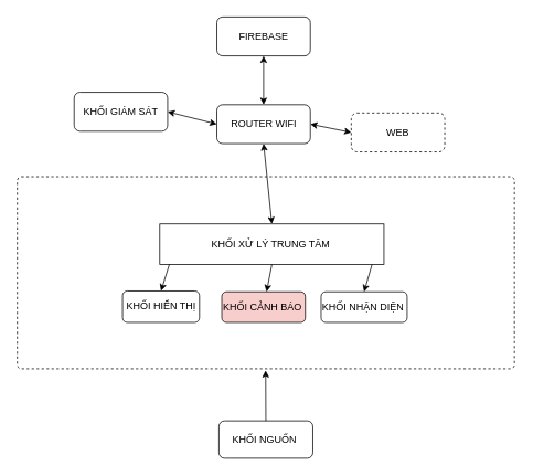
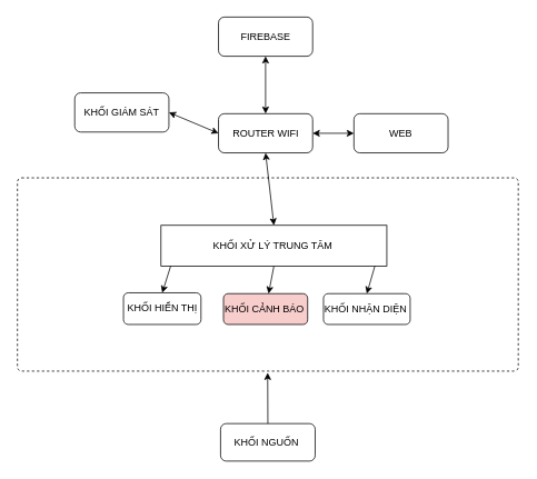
  <mxCell id="0" />
  <mxCell id="1" parent="0" />
  <mxCell id="2" value="" style="html=1;align=center;verticalAlign=middle;rounded=1;absoluteArcSize=1;arcSize=10;dashed=1;whiteSpace=wrap;" parent="1" vertex="1"><mxGeometry x="20.25" y="213" width="601" height="232" as="geometry" /></mxCell>
  <mxCell id="3" value="KHỐI XỬ LÝ TRUNG TÂM&amp;nbsp;" style="rounded=0;whiteSpace=wrap;html=1;" parent="1" vertex="1"><mxGeometry x="192.5" y="270" width="271" height="49" as="geometry" /></mxCell>
  <mxCell id="4" style="edgeStyle=orthogonalEdgeStyle;rounded=0;orthogonalLoop=1;jettySize=auto;html=1;exitX=0.5;exitY=1;exitDx=0;exitDy=0;" parent="1" source="3" target="3" edge="1"><mxGeometry relative="1" as="geometry" /></mxCell>
  <mxCell id="5" value="KHỐI HIỂN THỊ" style="rounded=1;whiteSpace=wrap;html=1;" parent="1" vertex="1"><mxGeometry x="147.5" y="351" width="93" height="38" as="geometry" /></mxCell>
  <mxCell id="6" value="" style="endArrow=classic;html=1;rounded=0;exitX=0.043;exitY=0.996;exitDx=0;exitDy=0;exitPerimeter=0;entryX=0.5;entryY=0;entryDx=0;entryDy=0;" parent="1" source="3" target="5" edge="1"><mxGeometry width="50" height="50" relative="1" as="geometry"><mxPoint x="295.5" y="427" as="sourcePoint" /><mxPoint x="345.5" y="377" as="targetPoint" /></mxGeometry></mxCell>
  <mxCell id="7" value="KHỐI CẢNH BÁO&amp;nbsp;" style="rounded=1;whiteSpace=wrap;html=1;fillColor=#f8cecc;" parent="1" vertex="1"><mxGeometry x="267.5" y="352" width="101" height="37" as="geometry" /></mxCell>
  <mxCell id="8" value="" style="endArrow=classic;html=1;rounded=0;exitX=0.5;exitY=1;exitDx=0;exitDy=0;" parent="1" source="3" target="7" edge="1"><mxGeometry width="50" height="50" relative="1" as="geometry"><mxPoint x="295.5" y="427" as="sourcePoint" /><mxPoint x="345.5" y="377" as="targetPoint" /></mxGeometry></mxCell>
  <mxCell id="9" value="KHỐI NHẬN DIỆN&amp;nbsp;" style="rounded=1;whiteSpace=wrap;html=1;" parent="1" vertex="1"><mxGeometry x="387.5" y="352" width="104" height="37" as="geometry" /></mxCell>
  <mxCell id="10" value="" style="endArrow=classic;html=1;rounded=0;exitX=0.947;exitY=0.996;exitDx=0;exitDy=0;exitPerimeter=0;entryX=0.5;entryY=0;entryDx=0;entryDy=0;" parent="1" source="3" target="9" edge="1"><mxGeometry width="50" height="50" relative="1" as="geometry"><mxPoint x="295.5" y="427" as="sourcePoint" /><mxPoint x="345.5" y="377" as="targetPoint" /></mxGeometry></mxCell>
  <mxCell id="11" value="KHỐI NGUỐN&amp;nbsp;" style="rounded=1;whiteSpace=wrap;html=1;" parent="1" vertex="1"><mxGeometry x="264" y="508" width="113.5" height="45" as="geometry" /></mxCell>
  <mxCell id="12" value="" style="endArrow=classic;html=1;rounded=0;exitX=0.5;exitY=0;exitDx=0;exitDy=0;" parent="1" source="11" edge="1"><mxGeometry width="50" height="50" relative="1" as="geometry"><mxPoint x="208" y="397" as="sourcePoint" /><mxPoint x="320.5" y="447" as="targetPoint" /></mxGeometry></mxCell>
- <mxCell id="13" value="ROUTER WIFI" style="rounded=1;whiteSpace=wrap;html=1;" parent="1" vertex="1"><mxGeometry x="261.5" y="126" width="113" height="47" as="geometry" /></mxCell>
+ <mxCell id="13" value="ROUTER WIFI" style="rounded=1;whiteSpace=wrap;html=1;" parent="1" vertex="1"><mxGeometry x="261.5" y="136" width="113" height="47" as="geometry" /></mxCell>
  <mxCell id="14" value="" style="endArrow=classic;startArrow=classic;html=1;rounded=0;entryX=0.5;entryY=1;entryDx=0;entryDy=0;exitX=0.5;exitY=0;exitDx=0;exitDy=0;" parent="1" source="3" target="13" edge="1"><mxGeometry width="50" height="50" relative="1" as="geometry"><mxPoint x="290" y="288" as="sourcePoint" /><mxPoint x="340" y="238" as="targetPoint" /></mxGeometry></mxCell>
- <mxCell id="15" value="WEB" style="rounded=1;whiteSpace=wrap;html=1;dashed=1;" parent="1" vertex="1"><mxGeometry x="424" y="136" width="113" height="47" as="geometry" /></mxCell>
+ <mxCell id="15" value="WEB" style="rounded=1;whiteSpace=wrap;html=1;" parent="1" vertex="1"><mxGeometry x="424" y="136" width="113" height="47" as="geometry" /></mxCell>
  <mxCell id="16" value="FIREBASE" style="rounded=1;whiteSpace=wrap;html=1;" parent="1" vertex="1"><mxGeometry x="261.5" y="20" width="113" height="47" as="geometry" /></mxCell>
  <mxCell id="17" value="KHỐI GIÁM SÁT" style="rounded=1;whiteSpace=wrap;html=1;" parent="1" vertex="1"><mxGeometry x="89" y="111" width="113" height="47" as="geometry" /></mxCell>
  <mxCell id="18" value="" style="endArrow=classic;startArrow=classic;html=1;rounded=0;entryX=0;entryY=0.5;entryDx=0;entryDy=0;exitX=1;exitY=0.5;exitDx=0;exitDy=0;" parent="1" source="17" target="13" edge="1"><mxGeometry width="50" height="50" relative="1" as="geometry"><mxPoint x="187" y="280" as="sourcePoint" /><mxPoint x="237" y="230" as="targetPoint" /></mxGeometry></mxCell>
  <mxCell id="19" value="" style="endArrow=classic;startArrow=classic;html=1;rounded=0;entryX=0.5;entryY=1;entryDx=0;entryDy=0;exitX=0.5;exitY=0;exitDx=0;exitDy=0;" parent="1" source="13" target="16" edge="1"><mxGeometry width="50" height="50" relative="1" as="geometry"><mxPoint x="187" y="280" as="sourcePoint" /><mxPoint x="237" y="230" as="targetPoint" /></mxGeometry></mxCell>
  <mxCell id="20" value="" style="endArrow=classic;startArrow=classic;html=1;rounded=0;entryX=0;entryY=0.5;entryDx=0;entryDy=0;exitX=1;exitY=0.5;exitDx=0;exitDy=0;" parent="1" source="13" target="15" edge="1"><mxGeometry width="50" height="50" relative="1" as="geometry"><mxPoint x="262" y="199" as="sourcePoint" /><mxPoint x="312" y="149" as="targetPoint" /></mxGeometry></mxCell>
